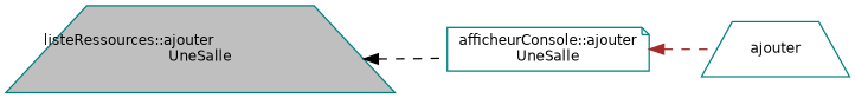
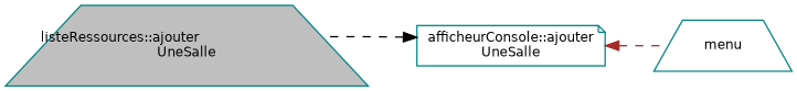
  digraph {
    rankdir=LR
    node [color=teal fillcolor=white fontname=Helvetica fontsize=10 shape=trapezium style=filled]
    edge [dir=back fontname=Helvetica fontsize=10 labelfontname=Helvetica labelfontsize=10 style=dashed]
    n1 [fillcolor=grey75 fontcolor=black height=0.2 label="listeRessources::ajouter\lUneSalle" width=0.4]
    n2 [height=0.2 label="afficheurConsole::ajouter\lUneSalle" shape=note width=0.4]
-   n3 [height=0.2 label=ajouter width=0.4]
-   n1 -> n2 [color=black]
+   n3 [height=0.2 label=menu width=0.4]
+   n2 -> n1 [color=black]
    n2 -> n3 [color=brown]
  }
